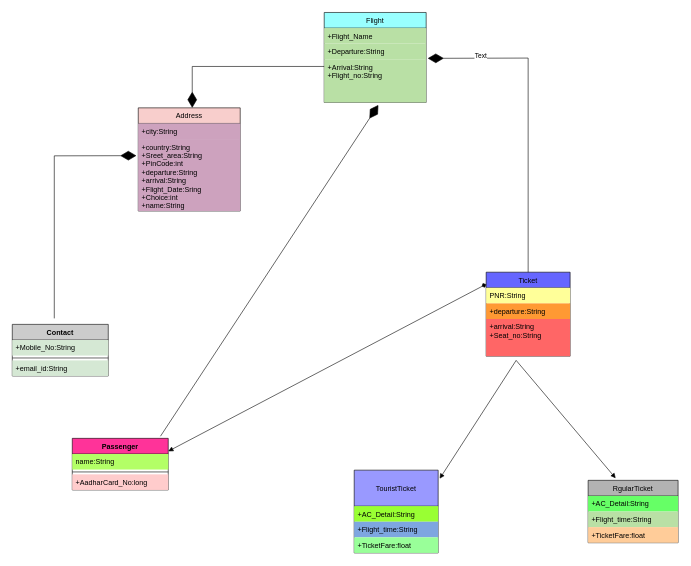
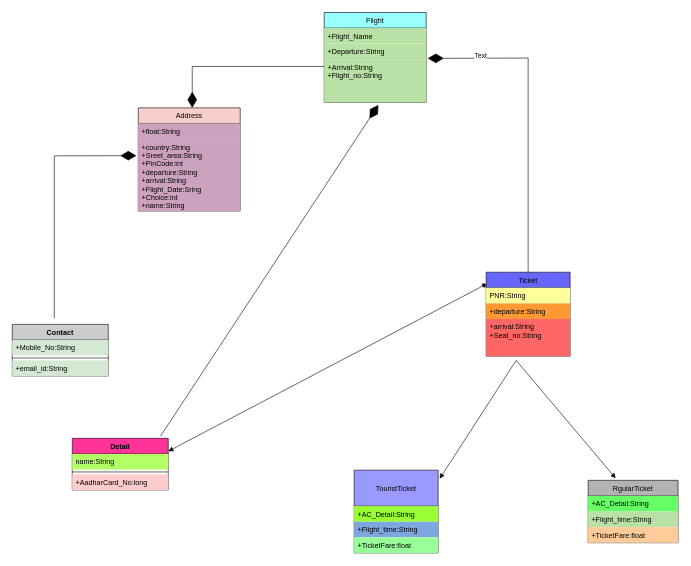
  <mxCell id="0" />
  <mxCell id="1" parent="0" />
  <mxCell id="2" value="Address" style="swimlane;fontStyle=0;childLayout=stackLayout;horizontal=1;startSize=26;fillColor=#F8CECC;horizontalStack=0;resizeParent=1;resizeParentMax=0;resizeLast=0;collapsible=1;marginBottom=0;" vertex="1" parent="1"><mxGeometry x="230" y="179" width="170" height="172" as="geometry" /></mxCell>
- <mxCell id="3" value="+city:String" style="text;strokeColor=none;fillColor=#CDA2BE;align=left;verticalAlign=top;spacingLeft=4;spacingRight=4;overflow=hidden;rotatable=0;points=[[0,0.5],[1,0.5]];portConstraint=eastwest;" vertex="1" parent="2"><mxGeometry y="26" width="170" height="26" as="geometry" /></mxCell>
+ <mxCell id="3" value="+float:String" style="text;strokeColor=none;fillColor=#CDA2BE;align=left;verticalAlign=top;spacingLeft=4;spacingRight=4;overflow=hidden;rotatable=0;points=[[0,0.5],[1,0.5]];portConstraint=eastwest;" vertex="1" parent="2"><mxGeometry y="26" width="170" height="26" as="geometry" /></mxCell>
  <mxCell id="4" value="+country:String&#10;+Sreet_area:String&#10;+PinCode:int&#10;+departure:String&#10;+arrival:String&#10;+Flight_Date:Sring&#10;+Choice:int&#10;+name:String" style="text;strokeColor=none;fillColor=#CDA2BE;align=left;verticalAlign=top;spacingLeft=4;spacingRight=4;overflow=hidden;rotatable=0;points=[[0,0.5],[1,0.5]];portConstraint=eastwest;" vertex="1" parent="2"><mxGeometry y="52" width="170" height="120" as="geometry" /></mxCell>
  <mxCell id="5" value="Flight" style="swimlane;fontStyle=0;childLayout=stackLayout;horizontal=1;startSize=26;fillColor=#99FFFF;horizontalStack=0;resizeParent=1;resizeParentMax=0;resizeLast=0;collapsible=1;marginBottom=0;" vertex="1" parent="1"><mxGeometry x="540" y="20" width="170" height="150" as="geometry" /></mxCell>
  <mxCell id="6" value="+Flight_Name" style="text;strokeColor=none;fillColor=#B9E0A5;align=left;verticalAlign=top;spacingLeft=4;spacingRight=4;overflow=hidden;rotatable=0;points=[[0,0.5],[1,0.5]];portConstraint=eastwest;" vertex="1" parent="5"><mxGeometry y="26" width="170" height="26" as="geometry" /></mxCell>
  <mxCell id="7" value="+Departure:String" style="text;strokeColor=none;fillColor=#B9E0A5;align=left;verticalAlign=top;spacingLeft=4;spacingRight=4;overflow=hidden;rotatable=0;points=[[0,0.5],[1,0.5]];portConstraint=eastwest;" vertex="1" parent="5"><mxGeometry y="52" width="170" height="26" as="geometry" /></mxCell>
  <mxCell id="8" value="+Arrival:String&#10;+Flight_no:String" style="text;strokeColor=none;fillColor=#B9E0A5;align=left;verticalAlign=top;spacingLeft=4;spacingRight=4;overflow=hidden;rotatable=0;points=[[0,0.5],[1,0.5]];portConstraint=eastwest;" vertex="1" parent="5"><mxGeometry y="78" width="170" height="72" as="geometry" /></mxCell>
  <mxCell id="9" value="RgularTicket" style="swimlane;fontStyle=0;childLayout=stackLayout;horizontal=1;startSize=26;fillColor=#B3B3B3;horizontalStack=0;resizeParent=1;resizeParentMax=0;resizeLast=0;collapsible=1;marginBottom=0;" vertex="1" parent="1"><mxGeometry x="980" y="800" width="150" height="104" as="geometry" /></mxCell>
  <mxCell id="10" value="+AC_Detail:String" style="text;strokeColor=none;fillColor=#66FF66;align=left;verticalAlign=top;spacingLeft=4;spacingRight=4;overflow=hidden;rotatable=0;points=[[0,0.5],[1,0.5]];portConstraint=eastwest;" vertex="1" parent="9"><mxGeometry y="26" width="150" height="26" as="geometry" /></mxCell>
  <mxCell id="11" value="+Flight_time:String" style="text;strokeColor=none;fillColor=#B9E0A5;align=left;verticalAlign=top;spacingLeft=4;spacingRight=4;overflow=hidden;rotatable=0;points=[[0,0.5],[1,0.5]];portConstraint=eastwest;" vertex="1" parent="9"><mxGeometry y="52" width="150" height="26" as="geometry" /></mxCell>
  <mxCell id="12" value="+TicketFare:float" style="text;strokeColor=none;fillColor=#FFCC99;align=left;verticalAlign=top;spacingLeft=4;spacingRight=4;overflow=hidden;rotatable=0;points=[[0,0.5],[1,0.5]];portConstraint=eastwest;" vertex="1" parent="9"><mxGeometry y="78" width="150" height="26" as="geometry" /></mxCell>
  <mxCell id="13" value="Ticket" style="swimlane;fontStyle=0;childLayout=stackLayout;horizontal=1;startSize=26;fillColor=#6666FF;horizontalStack=0;resizeParent=1;resizeParentMax=0;resizeLast=0;collapsible=1;marginBottom=0;" vertex="1" parent="1"><mxGeometry x="810" y="453" width="140" height="140" as="geometry"><mxRectangle x="660" y="150" width="60" height="26" as="alternateBounds" /></mxGeometry></mxCell>
  <mxCell id="14" value="PNR:String" style="text;strokeColor=none;fillColor=#FFFF99;align=left;verticalAlign=top;spacingLeft=4;spacingRight=4;overflow=hidden;rotatable=0;points=[[0,0.5],[1,0.5]];portConstraint=eastwest;" vertex="1" parent="13"><mxGeometry y="26" width="140" height="26" as="geometry" /></mxCell>
  <mxCell id="15" value="+departure:String" style="text;strokeColor=none;fillColor=#FF9933;align=left;verticalAlign=top;spacingLeft=4;spacingRight=4;overflow=hidden;rotatable=0;points=[[0,0.5],[1,0.5]];portConstraint=eastwest;" vertex="1" parent="13"><mxGeometry y="52" width="140" height="26" as="geometry" /></mxCell>
  <mxCell id="16" value="+arrival:String&#10;+Seat_no:String" style="text;strokeColor=none;fillColor=#FF6666;align=left;verticalAlign=top;spacingLeft=4;spacingRight=4;overflow=hidden;rotatable=0;points=[[0,0.5],[1,0.5]];portConstraint=eastwest;" vertex="1" parent="13"><mxGeometry y="78" width="140" height="62" as="geometry" /></mxCell>
  <mxCell id="17" value="TouristTicket" style="swimlane;fontStyle=0;childLayout=stackLayout;horizontal=1;startSize=60;fillColor=#9999FF;horizontalStack=0;resizeParent=1;resizeParentMax=0;resizeLast=0;collapsible=1;marginBottom=0;" vertex="1" parent="1"><mxGeometry x="590" y="783" width="140" height="138" as="geometry" /></mxCell>
  <mxCell id="18" value="+AC_Detail:String" style="text;strokeColor=none;fillColor=#99FF33;align=left;verticalAlign=top;spacingLeft=4;spacingRight=4;overflow=hidden;rotatable=0;points=[[0,0.5],[1,0.5]];portConstraint=eastwest;" vertex="1" parent="17"><mxGeometry y="60" width="140" height="26" as="geometry" /></mxCell>
  <mxCell id="19" value="+Flight_time:String" style="text;strokeColor=none;fillColor=#7EA6E0;align=left;verticalAlign=top;spacingLeft=4;spacingRight=4;overflow=hidden;rotatable=0;points=[[0,0.5],[1,0.5]];portConstraint=eastwest;" vertex="1" parent="17"><mxGeometry y="86" width="140" height="26" as="geometry" /></mxCell>
  <mxCell id="20" value="+TicketFare:float" style="text;strokeColor=none;fillColor=#99FF99;align=left;verticalAlign=top;spacingLeft=4;spacingRight=4;overflow=hidden;rotatable=0;points=[[0,0.5],[1,0.5]];portConstraint=eastwest;" vertex="1" parent="17"><mxGeometry y="112" width="140" height="26" as="geometry" /></mxCell>
  <mxCell id="21" value="Contact" style="swimlane;fontStyle=1;align=center;verticalAlign=top;childLayout=stackLayout;horizontal=1;startSize=26;horizontalStack=0;resizeParent=1;resizeParentMax=0;resizeLast=0;collapsible=1;marginBottom=0;fillColor=#CCCCCC;" vertex="1" parent="1"><mxGeometry x="20" y="540" width="160" height="86" as="geometry" /></mxCell>
  <mxCell id="22" value="+Mobile_No:String" style="text;strokeColor=none;fillColor=#D5E8D4;align=left;verticalAlign=top;spacingLeft=4;spacingRight=4;overflow=hidden;rotatable=0;points=[[0,0.5],[1,0.5]];portConstraint=eastwest;" vertex="1" parent="21"><mxGeometry y="26" width="160" height="26" as="geometry" /></mxCell>
  <mxCell id="23" value="" style="line;strokeWidth=1;fillColor=none;align=left;verticalAlign=middle;spacingTop=-1;spacingLeft=3;spacingRight=3;rotatable=0;labelPosition=right;points=[];portConstraint=eastwest;" vertex="1" parent="21"><mxGeometry y="52" width="160" height="8" as="geometry" /></mxCell>
  <mxCell id="24" value="+email_id:String" style="text;strokeColor=none;fillColor=#D5E8D4;align=left;verticalAlign=top;spacingLeft=4;spacingRight=4;overflow=hidden;rotatable=0;points=[[0,0.5],[1,0.5]];portConstraint=eastwest;" vertex="1" parent="21"><mxGeometry y="60" width="160" height="26" as="geometry" /></mxCell>
- <mxCell id="25" value="Passenger" style="swimlane;fontStyle=1;align=center;verticalAlign=top;childLayout=stackLayout;horizontal=1;startSize=26;horizontalStack=0;resizeParent=1;resizeParentMax=0;resizeLast=0;collapsible=1;marginBottom=0;fillColor=#FF3399;" vertex="1" parent="1"><mxGeometry x="120" y="730" width="160" height="86" as="geometry" /></mxCell>
+ <mxCell id="25" value="Detail" style="swimlane;fontStyle=1;align=center;verticalAlign=top;childLayout=stackLayout;horizontal=1;startSize=26;horizontalStack=0;resizeParent=1;resizeParentMax=0;resizeLast=0;collapsible=1;marginBottom=0;fillColor=#FF3399;" vertex="1" parent="1"><mxGeometry x="120" y="730" width="160" height="86" as="geometry" /></mxCell>
  <mxCell id="26" value="name:String" style="text;strokeColor=none;fillColor=#B3FF66;align=left;verticalAlign=top;spacingLeft=4;spacingRight=4;overflow=hidden;rotatable=0;points=[[0,0.5],[1,0.5]];portConstraint=eastwest;" vertex="1" parent="25"><mxGeometry y="26" width="160" height="26" as="geometry" /></mxCell>
  <mxCell id="27" value="" style="line;strokeWidth=1;fillColor=#FF9999;align=left;verticalAlign=middle;spacingTop=-1;spacingLeft=3;spacingRight=3;rotatable=0;labelPosition=right;points=[];portConstraint=eastwest;" vertex="1" parent="25"><mxGeometry y="52" width="160" height="8" as="geometry" /></mxCell>
  <mxCell id="28" value="+AadharCard_No:long" style="text;strokeColor=none;fillColor=#FFCCCC;align=left;verticalAlign=top;spacingLeft=4;spacingRight=4;overflow=hidden;rotatable=0;points=[[0,0.5],[1,0.5]];portConstraint=eastwest;" vertex="1" parent="25"><mxGeometry y="60" width="160" height="26" as="geometry" /></mxCell>
  <mxCell id="29" value="" style="endArrow=diamondThin;endFill=1;endSize=24;html=1;rounded=0;entryX=-0.018;entryY=0.231;entryDx=0;entryDy=0;entryPerimeter=0;" edge="1" parent="1" target="4"><mxGeometry width="160" relative="1" as="geometry"><mxPoint x="90" y="530" as="sourcePoint" /><mxPoint x="180" y="250" as="targetPoint" /><Array as="points"><mxPoint x="90" y="259" /></Array></mxGeometry></mxCell>
  <mxCell id="30" value="" style="endArrow=diamondThin;endFill=1;endSize=24;html=1;rounded=0;" edge="1" parent="1"><mxGeometry width="160" relative="1" as="geometry"><mxPoint x="540" y="110" as="sourcePoint" /><mxPoint x="320" y="179" as="targetPoint" /><Array as="points"><mxPoint x="320" y="110" /></Array></mxGeometry></mxCell>
  <mxCell id="31" value="" style="endArrow=diamondThin;endFill=1;endSize=24;html=1;rounded=0;entryX=0.531;entryY=1.059;entryDx=0;entryDy=0;entryPerimeter=0;exitX=0.919;exitY=-0.041;exitDx=0;exitDy=0;exitPerimeter=0;" edge="1" parent="1" source="25" target="8"><mxGeometry width="160" relative="1" as="geometry"><mxPoint x="490" y="580" as="sourcePoint" /><mxPoint x="760" y="420" as="targetPoint" /></mxGeometry></mxCell>
  <mxCell id="32" value="" style="endArrow=diamondThin;endFill=1;endSize=24;html=1;rounded=0;entryX=1.015;entryY=-0.021;entryDx=0;entryDy=0;entryPerimeter=0;exitX=0.5;exitY=0;exitDx=0;exitDy=0;" edge="1" parent="1" source="13" target="8"><mxGeometry width="160" relative="1" as="geometry"><mxPoint x="910" y="520" as="sourcePoint" /><mxPoint x="810" y="250" as="targetPoint" /><Array as="points"><mxPoint x="880" y="96" /></Array></mxGeometry></mxCell>
  <mxCell id="33" value="Text" style="edgeLabel;html=1;align=center;verticalAlign=middle;resizable=0;points=[];" vertex="1" connectable="0" parent="32"><mxGeometry x="0.662" y="-4" relative="1" as="geometry"><mxPoint as="offset" /></mxGeometry></mxCell>
  <mxCell id="34" value="" style="endArrow=diamond;startArrow=block;endFill=1;startFill=1;html=1;rounded=0;entryX=0;entryY=0.143;entryDx=0;entryDy=0;entryPerimeter=0;exitX=1;exitY=0.25;exitDx=0;exitDy=0;" edge="1" parent="1" source="25" target="13"><mxGeometry width="160" relative="1" as="geometry"><mxPoint x="560" y="600" as="sourcePoint" /><mxPoint x="720" y="600" as="targetPoint" /></mxGeometry></mxCell>
  <mxCell id="35" value="" style="endArrow=block;startArrow=block;endFill=1;startFill=1;html=1;rounded=0;entryX=0.306;entryY=-0.034;entryDx=0;entryDy=0;entryPerimeter=0;exitX=1.018;exitY=0.103;exitDx=0;exitDy=0;exitPerimeter=0;" edge="1" parent="1" source="17" target="9"><mxGeometry width="160" relative="1" as="geometry"><mxPoint x="600" y="810" as="sourcePoint" /><mxPoint x="760" y="810" as="targetPoint" /><Array as="points"><mxPoint x="860" y="600" /></Array></mxGeometry></mxCell>
